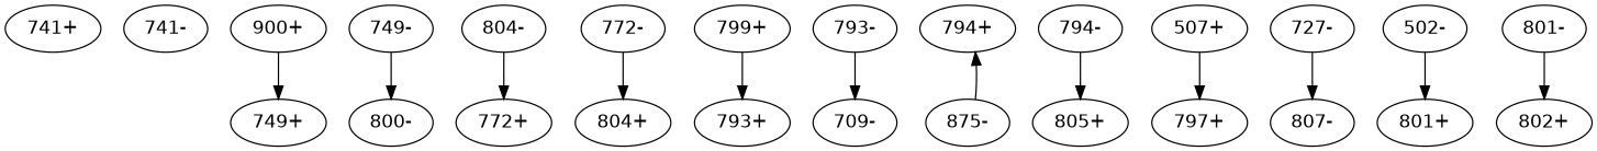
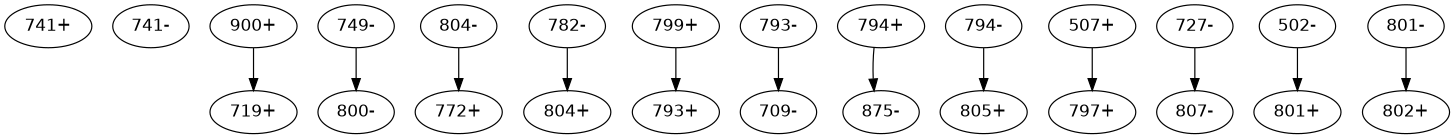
  digraph {
    fontname="DejaVu Sans"
    k=29
    node [fontname="DejaVu Sans" l=7688]
    edge [d=6 e=3.8 fontname="DejaVu Sans" n=30]
    "741+"
    "741-"
-   "749+" [l=10600]
+   "749+" [l=10600 label="719+"]
    "749-" [l=10600]
    "800-" [l=5844]
    "772+" [l=8016]
-   "772-" [l=8016]
+   "772-" [l=8016 label="782-"]
    "804+" [l=15777]
    "793+" [l=5086]
    "793-" [l=5086]
    n11 [l=12785 label="709-"]
    "794+" [l=13396]
    "794-" [l=13396]
    "805+" [l=10514]
    "797+" [l=13235]
    n16 [l=13235 label="727-"]
    "807-" [l=15517]
    "799+" [l=12785]
    n19 [l=5844 label="900+"]
    "801+" [l=8517]
    "801-" [l=8517]
    "802+" [l=5363]
    n23 [l=5363 label="502-"]
    "804-" [l=15777]
    n25 [l=10514 label="875-"]
    n26 [l=15517 label="507+"]
    "749-" -> "800-"
    "772-" -> "804+" [d=-4 e=4.7 n=19]
    "793-" -> n11 [d=-1189 e=5.0 n=17]
    "794-" -> "805+" [d=-91 e=2.5 n=69]
    n16 -> "807-" [d=-12638 e=5.7 n=13]
    "799+" -> "793+" [d=-1189 e=5.0 n=17]
    n19 -> "749+"
    "801-" -> "802+" [d=-103 e=0.0 n=56]
    n23 -> "801+" [d=-103 e=0.0 n=56]
    "804-" -> "772+" [d=-4 e=4.7 n=19]
-   n25 -> "794+" [d=-91 e=2.5 n=69]
+   "794+" -> n25 [d=-91 e=2.5 n=69]
    n26 -> "797+" [d=-12638 e=5.7 n=13]
  }
